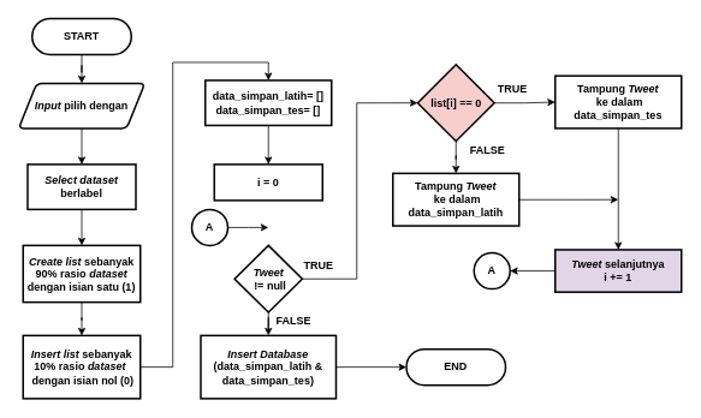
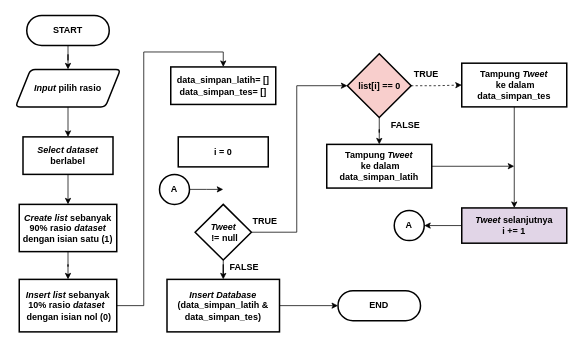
  <mxCell id="0" />
  <mxCell id="1" parent="0" />
  <mxCell id="2" style="edgeStyle=orthogonalEdgeStyle;rounded=0;orthogonalLoop=1;jettySize=auto;html=1;entryX=0.5;entryY=0;entryDx=0;entryDy=0;entryPerimeter=0;fontSize=12;" parent="1" edge="1"><mxGeometry relative="1" as="geometry"><mxPoint x="80" y="368" as="sourcePoint" /><Array as="points"><mxPoint x="80" y="408" /><mxPoint x="180" y="408" /><mxPoint x="180" y="68" /><mxPoint x="280" y="68" /></Array></mxGeometry></mxCell>
  <mxCell id="3" style="edgeStyle=orthogonalEdgeStyle;rounded=0;orthogonalLoop=1;jettySize=auto;html=1;entryX=0.5;entryY=0;entryDx=0;entryDy=0;" parent="1" source="4" target="8" edge="1"><mxGeometry relative="1" as="geometry" /></mxCell>
  <mxCell id="4" value="&lt;b style=&quot;font-size: 12px;&quot;&gt;START&lt;/b&gt;" style="rounded=1;whiteSpace=wrap;html=1;absoluteArcSize=1;arcSize=140;strokeWidth=2;fontSize=12;" parent="1" vertex="1"><mxGeometry x="35" y="20" width="110" height="40" as="geometry" /></mxCell>
  <mxCell id="5" style="edgeStyle=orthogonalEdgeStyle;rounded=0;orthogonalLoop=1;jettySize=auto;html=1;entryX=0.5;entryY=0;entryDx=0;entryDy=0;" parent="1" source="6" target="10" edge="1"><mxGeometry relative="1" as="geometry" /></mxCell>
  <mxCell id="6" value="&lt;b&gt;&lt;i&gt;Select dataset &lt;/i&gt;berlabel&lt;/b&gt;" style="rounded=1;whiteSpace=wrap;html=1;absoluteArcSize=1;arcSize=0;strokeWidth=2;fontSize=12;" parent="1" vertex="1"><mxGeometry x="30" y="182" width="120" height="50" as="geometry" /></mxCell>
  <mxCell id="7" style="edgeStyle=orthogonalEdgeStyle;rounded=0;orthogonalLoop=1;jettySize=auto;html=1;entryX=0.5;entryY=0;entryDx=0;entryDy=0;" parent="1" source="8" target="6" edge="1"><mxGeometry relative="1" as="geometry" /></mxCell>
- <mxCell id="8" value="&lt;i&gt;Input&lt;/i&gt;&amp;nbsp;pilih dengan" style="shape=parallelogram;html=1;strokeWidth=2;perimeter=parallelogramPerimeter;whiteSpace=wrap;rounded=1;arcSize=12;size=0.144;fontSize=12;fontStyle=1" parent="1" vertex="1"><mxGeometry x="20" y="92" width="140" height="50" as="geometry" /></mxCell>
+ <mxCell id="8" value="&lt;i&gt;Input&lt;/i&gt;&amp;nbsp;pilih rasio" style="shape=parallelogram;html=1;strokeWidth=2;perimeter=parallelogramPerimeter;whiteSpace=wrap;rounded=1;arcSize=12;size=0.144;fontSize=12;fontStyle=1" parent="1" vertex="1"><mxGeometry x="20" y="92" width="140" height="50" as="geometry" /></mxCell>
  <mxCell id="9" style="edgeStyle=orthogonalEdgeStyle;rounded=0;orthogonalLoop=1;jettySize=auto;html=1;entryX=0.5;entryY=0;entryDx=0;entryDy=0;" parent="1" source="10" target="12" edge="1"><mxGeometry relative="1" as="geometry" /></mxCell>
  <mxCell id="10" value="&lt;b&gt;&lt;i&gt;Create list &lt;/i&gt;sebanyak 90%&amp;nbsp;&lt;/b&gt;&lt;b&gt;rasio&lt;/b&gt;&lt;b&gt;&amp;nbsp;&lt;i&gt;dataset &lt;/i&gt;dengan isian satu (1)&lt;/b&gt;" style="rounded=1;whiteSpace=wrap;html=1;absoluteArcSize=1;arcSize=0;strokeWidth=2;fontSize=12;" parent="1" vertex="1"><mxGeometry x="25" y="272" width="130" height="63" as="geometry" /></mxCell>
  <mxCell id="11" style="edgeStyle=orthogonalEdgeStyle;rounded=0;orthogonalLoop=1;jettySize=auto;html=1;entryX=0.5;entryY=0;entryDx=0;entryDy=0;" parent="1" source="12" target="17" edge="1"><mxGeometry relative="1" as="geometry" /></mxCell>
  <mxCell id="12" value="&lt;b&gt;&lt;i&gt;Insert list&lt;/i&gt;&amp;nbsp;sebanyak 10%&amp;nbsp;&lt;/b&gt;&lt;b&gt;rasio&amp;nbsp;&lt;/b&gt;&lt;b&gt;&lt;i&gt;dataset&amp;nbsp;&lt;/i&gt;&lt;/b&gt;&lt;b&gt;&lt;br&gt;&amp;nbsp;dengan isian nol (0)&lt;/b&gt;" style="rounded=1;whiteSpace=wrap;html=1;absoluteArcSize=1;arcSize=0;strokeWidth=2;fontSize=12;" parent="1" vertex="1"><mxGeometry x="25" y="372" width="130" height="70" as="geometry" /></mxCell>
  <mxCell id="13" style="edgeStyle=orthogonalEdgeStyle;rounded=0;orthogonalLoop=1;jettySize=auto;html=1;entryX=0;entryY=0.5;entryDx=0;entryDy=0;exitX=1;exitY=0.5;exitDx=0;exitDy=0;" parent="1" source="15" target="20" edge="1"><mxGeometry relative="1" as="geometry"><Array as="points"><mxPoint x="395" y="309" /><mxPoint x="395" y="114" /></Array></mxGeometry></mxCell>
  <mxCell id="14" style="edgeStyle=orthogonalEdgeStyle;rounded=0;orthogonalLoop=1;jettySize=auto;html=1;entryX=0.5;entryY=0;entryDx=0;entryDy=0;" parent="1" source="15" target="32" edge="1"><mxGeometry relative="1" as="geometry" /></mxCell>
  <mxCell id="15" value="&lt;b&gt;&lt;i&gt;Tweet &lt;/i&gt;&lt;br&gt;&lt;/b&gt;&lt;span style=&quot;font-weight: 700&quot;&gt;&amp;nbsp;!= null&lt;/span&gt;&lt;b&gt;&lt;br&gt;&lt;/b&gt;" style="rhombus;whiteSpace=wrap;html=1;strokeWidth=2;" parent="1" vertex="1"><mxGeometry x="259.5" y="272" width="75" height="74.25" as="geometry" /></mxCell>
- <mxCell id="16" style="edgeStyle=orthogonalEdgeStyle;rounded=0;orthogonalLoop=1;jettySize=auto;html=1;entryX=0.5;entryY=0;entryDx=0;entryDy=0;" parent="1" source="17" target="25" edge="1"><mxGeometry relative="1" as="geometry" /></mxCell>
  <mxCell id="17" value="&lt;span style=&quot;font-size: 12px&quot;&gt;&lt;b&gt;data_simpan_latih&lt;/b&gt;&lt;/span&gt;&lt;b&gt;= []&lt;br&gt;&lt;/b&gt;&lt;b&gt;data_simpan_tes&lt;/b&gt;&lt;b&gt;= []&lt;/b&gt;&lt;b&gt;&lt;br&gt;&lt;/b&gt;" style="rounded=1;whiteSpace=wrap;html=1;absoluteArcSize=1;arcSize=0;strokeWidth=2;fontSize=12;" parent="1" vertex="1"><mxGeometry x="227" y="88.75" width="140" height="50" as="geometry" /></mxCell>
- <mxCell id="18" style="edgeStyle=orthogonalEdgeStyle;rounded=0;orthogonalLoop=1;jettySize=auto;html=1;entryX=0;entryY=0.5;entryDx=0;entryDy=0;" parent="1" source="20" target="24" edge="1"><mxGeometry relative="1" as="geometry" /></mxCell>
+ <mxCell id="18" style="edgeStyle=orthogonalEdgeStyle;rounded=0;orthogonalLoop=1;jettySize=auto;html=1;entryX=0;entryY=0.5;entryDx=0;entryDy=0;dashed=1;" parent="1" source="20" target="24" edge="1"><mxGeometry relative="1" as="geometry" /></mxCell>
  <mxCell id="19" style="edgeStyle=orthogonalEdgeStyle;rounded=0;orthogonalLoop=1;jettySize=auto;html=1;entryX=0.5;entryY=0;entryDx=0;entryDy=0;" parent="1" source="20" target="22" edge="1"><mxGeometry relative="1" as="geometry" /></mxCell>
  <mxCell id="20" value="&lt;b&gt;list[i] == 0&lt;/b&gt;" style="rhombus;whiteSpace=wrap;html=1;strokeWidth=2;fillColor=#f8cecc;" parent="1" vertex="1"><mxGeometry x="462.5" y="71.25" width="85" height="85" as="geometry" /></mxCell>
  <mxCell id="21" style="edgeStyle=orthogonalEdgeStyle;rounded=0;orthogonalLoop=1;jettySize=auto;html=1;" parent="1" source="22" edge="1"><mxGeometry relative="1" as="geometry"><mxPoint x="685" y="221.125" as="targetPoint" /></mxGeometry></mxCell>
  <mxCell id="22" value="&lt;span style=&quot;font-size: 12px&quot;&gt;&lt;b&gt;Tampung &lt;i&gt;Tweet&lt;br&gt;&lt;/i&gt;&amp;nbsp;ke dalam&lt;br&gt;data_simpan_latih&lt;/b&gt;&lt;/span&gt;&lt;b&gt;&lt;br&gt;&lt;/b&gt;" style="rounded=1;whiteSpace=wrap;html=1;absoluteArcSize=1;arcSize=0;strokeWidth=2;fontSize=12;" parent="1" vertex="1"><mxGeometry x="435" y="192" width="140" height="58.25" as="geometry" /></mxCell>
  <mxCell id="23" style="edgeStyle=orthogonalEdgeStyle;rounded=0;orthogonalLoop=1;jettySize=auto;html=1;entryX=0.5;entryY=0;entryDx=0;entryDy=0;" parent="1" source="24" target="27" edge="1"><mxGeometry relative="1" as="geometry" /></mxCell>
  <mxCell id="24" value="&lt;b&gt;Tampung&amp;nbsp;&lt;i&gt;Tweet&lt;br&gt;&lt;/i&gt;&amp;nbsp;ke dalam&lt;br&gt;&lt;/b&gt;&lt;span style=&quot;font-size: 12px&quot;&gt;&lt;b&gt;data_simpan_tes&lt;/b&gt;&lt;/span&gt;&lt;b&gt;&lt;br&gt;&lt;/b&gt;" style="rounded=1;whiteSpace=wrap;html=1;absoluteArcSize=1;arcSize=0;strokeWidth=2;fontSize=12;" parent="1" vertex="1"><mxGeometry x="615" y="83.75" width="140" height="58.25" as="geometry" /></mxCell>
  <mxCell id="25" value="&lt;b&gt;i = 0&lt;br&gt;&lt;/b&gt;" style="rounded=1;whiteSpace=wrap;html=1;absoluteArcSize=1;arcSize=0;strokeWidth=2;fontSize=12;" parent="1" vertex="1"><mxGeometry x="237" y="182" width="120" height="40" as="geometry" /></mxCell>
  <mxCell id="26" style="edgeStyle=orthogonalEdgeStyle;rounded=0;orthogonalLoop=1;jettySize=auto;html=1;entryX=1;entryY=0.5;entryDx=0;entryDy=0;entryPerimeter=0;" parent="1" source="27" target="28" edge="1"><mxGeometry relative="1" as="geometry" /></mxCell>
  <mxCell id="27" value="&lt;b&gt;&lt;i&gt;Tweet &lt;/i&gt;selanjutnya&lt;br&gt;i += 1&lt;br&gt;&lt;/b&gt;" style="rounded=1;whiteSpace=wrap;html=1;absoluteArcSize=1;arcSize=0;strokeWidth=2;fontSize=12;fillColor=#e1d5e7;" parent="1" vertex="1"><mxGeometry x="615" y="276.75" width="140" height="47" as="geometry" /></mxCell>
  <mxCell id="28" value="&lt;b&gt;A&lt;/b&gt;" style="strokeWidth=2;html=1;shape=mxgraph.flowchart.start_2;whiteSpace=wrap;" parent="1" vertex="1"><mxGeometry x="525" y="280.25" width="40" height="40" as="geometry" /></mxCell>
  <mxCell id="29" style="edgeStyle=orthogonalEdgeStyle;rounded=0;orthogonalLoop=1;jettySize=auto;html=1;" parent="1" source="30" edge="1"><mxGeometry relative="1" as="geometry"><mxPoint x="297" y="252" as="targetPoint" /></mxGeometry></mxCell>
  <mxCell id="30" value="&lt;b&gt;A&lt;/b&gt;" style="strokeWidth=2;html=1;shape=mxgraph.flowchart.start_2;whiteSpace=wrap;" parent="1" vertex="1"><mxGeometry x="212" y="232" width="40" height="40" as="geometry" /></mxCell>
  <mxCell id="31" style="edgeStyle=orthogonalEdgeStyle;rounded=0;orthogonalLoop=1;jettySize=auto;html=1;entryX=0;entryY=0.5;entryDx=0;entryDy=0;" parent="1" source="32" target="33" edge="1"><mxGeometry relative="1" as="geometry" /></mxCell>
  <mxCell id="32" value="&lt;b&gt;&lt;i&gt;Insert Database&lt;br&gt;&lt;/i&gt;&lt;/b&gt;&lt;b&gt;(data_simpan_latih &amp;amp;&lt;/b&gt;&lt;b&gt;&lt;br&gt;&lt;/b&gt;&lt;b&gt;data_simpan_tes)&lt;/b&gt;&lt;b&gt;&lt;br&gt;&lt;/b&gt;" style="rounded=1;whiteSpace=wrap;html=1;absoluteArcSize=1;arcSize=0;strokeWidth=2;fontSize=12;" parent="1" vertex="1"><mxGeometry x="222" y="372" width="150" height="70" as="geometry" /></mxCell>
  <mxCell id="33" value="&lt;b style=&quot;font-size: 12px&quot;&gt;END&lt;/b&gt;" style="rounded=1;whiteSpace=wrap;html=1;absoluteArcSize=1;arcSize=140;strokeWidth=2;fontSize=12;" parent="1" vertex="1"><mxGeometry x="450" y="387" width="110" height="40" as="geometry" /></mxCell>
  <mxCell id="34" value="TRUE" style="text;html=1;strokeColor=none;fillColor=none;align=center;verticalAlign=middle;whiteSpace=wrap;rounded=0;fontStyle=1" parent="1" vertex="1"><mxGeometry x="333" y="285.25" width="40" height="20" as="geometry" /></mxCell>
  <mxCell id="35" value="TRUE" style="text;html=1;strokeColor=none;fillColor=none;align=center;verticalAlign=middle;whiteSpace=wrap;rounded=0;fontStyle=1" parent="1" vertex="1"><mxGeometry x="547.5" y="88.75" width="40" height="20" as="geometry" /></mxCell>
  <mxCell id="36" value="FALSE" style="text;html=1;strokeColor=none;fillColor=none;align=center;verticalAlign=middle;whiteSpace=wrap;rounded=0;fontStyle=1" parent="1" vertex="1"><mxGeometry x="520" y="156.25" width="40" height="20" as="geometry" /></mxCell>
  <mxCell id="37" value="FALSE" style="text;html=1;strokeColor=none;fillColor=none;align=center;verticalAlign=middle;whiteSpace=wrap;rounded=0;fontStyle=1" parent="1" vertex="1"><mxGeometry x="305" y="346.25" width="40" height="20" as="geometry" /></mxCell>
